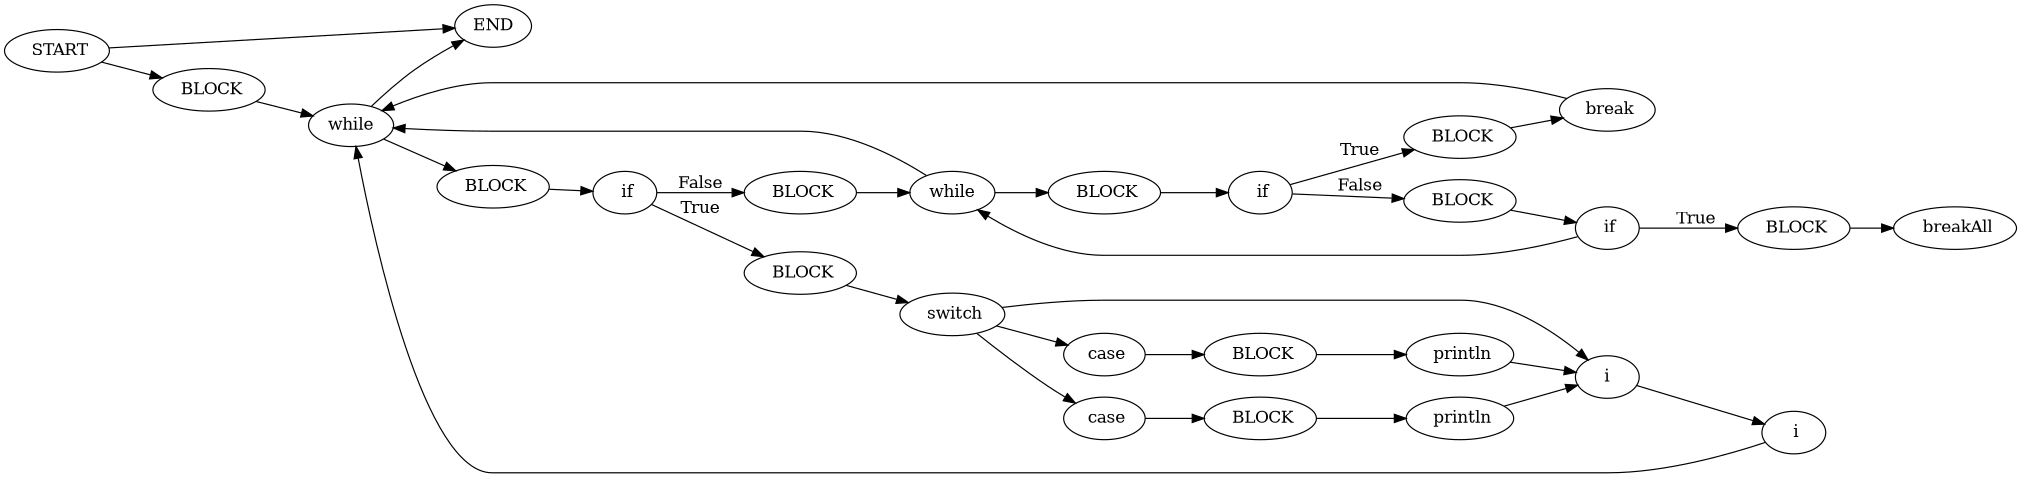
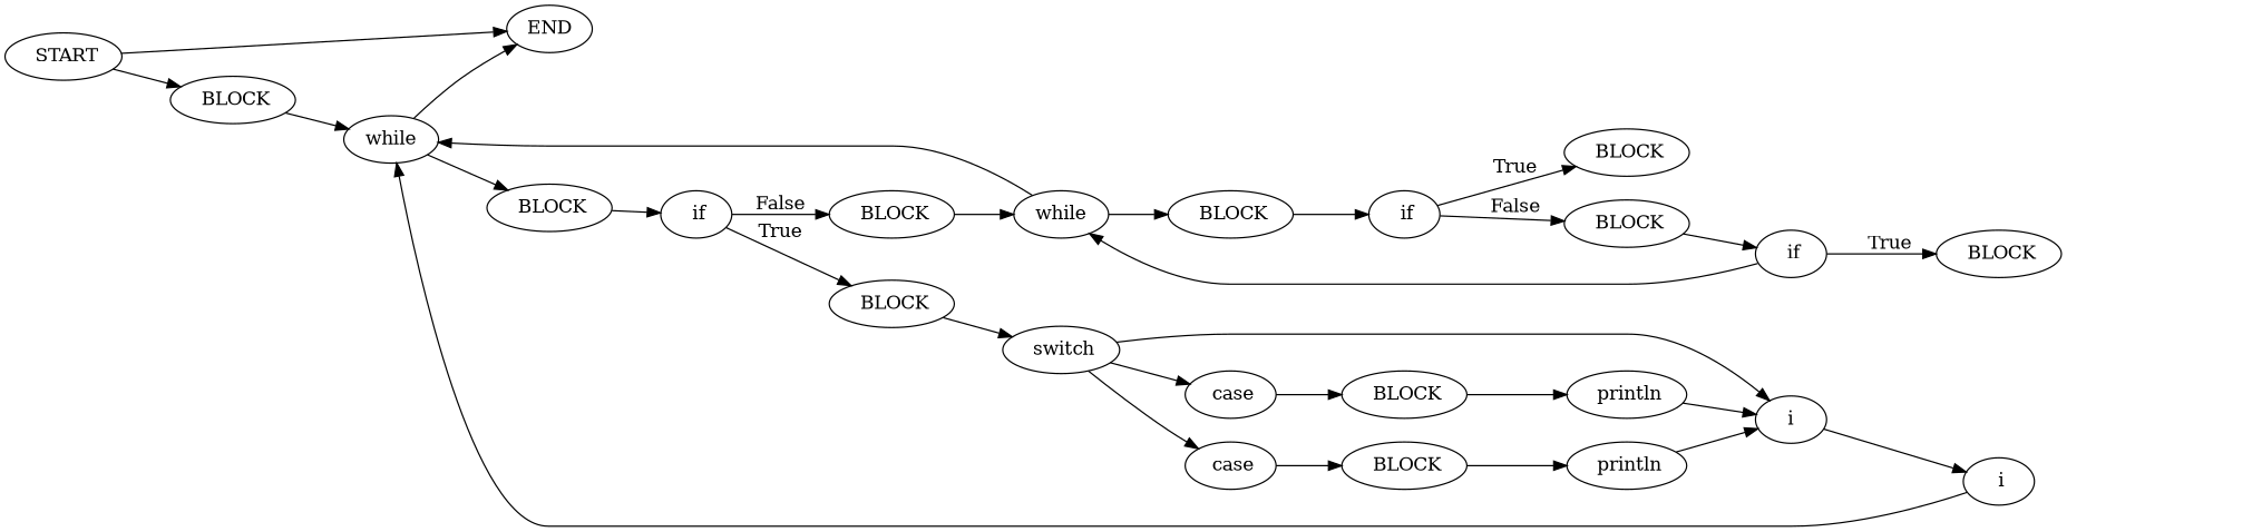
  digraph {
    rankdir=LR
    edge [color=black]
    n1 [label=" START"]
    n2 [label=" BLOCK"]
    n3 [label=END]
    n4 [label=while]
    n5 [label=" BLOCK"]
    n6 [label=" if"]
    n7 [label=" BLOCK"]
    n8 [label=" BLOCK"]
    n9 [label=" switch"]
    n10 [label=while]
    n11 [label=" case"]
    n12 [label=" case"]
    n13 [label=i]
    n14 [label=" BLOCK"]
    n15 [label=" BLOCK"]
    n16 [label=" BLOCK"]
    n17 [label=" i"]
    n18 [label=" if"]
    n19 [label=" println"]
    n20 [label=" println"]
    n21 [label=" BLOCK"]
    n22 [label=" BLOCK"]
-   n23 [label=" break"]
    n24 [label=" if"]
    n25 [label=" BLOCK"]
-   n26 [label=" breakAll"]
    n1 -> n2
    n1 -> n3
    n2 -> n4
    n4 -> n3
    n4 -> n5
    n5 -> n6
    n6 -> n7 [label=True]
    n6 -> n8 [label=False]
    n7 -> n9
    n8 -> n10
    n9 -> n11
    n9 -> n12
    n9 -> n13
    n10 -> n4
    n10 -> n14
    n11 -> n15
    n12 -> n16
    n13 -> n17
    n14 -> n18
    n15 -> n19
    n16 -> n20
    n17 -> n4
    n18 -> n21 [label=True]
    n18 -> n22 [label=False]
    n19 -> n13
    n20 -> n13
-   n21 -> n23
    n22 -> n24
-   n23 -> n4
    n24 -> n10
    n24 -> n25 [label=True]
-   n25 -> n26
  }
